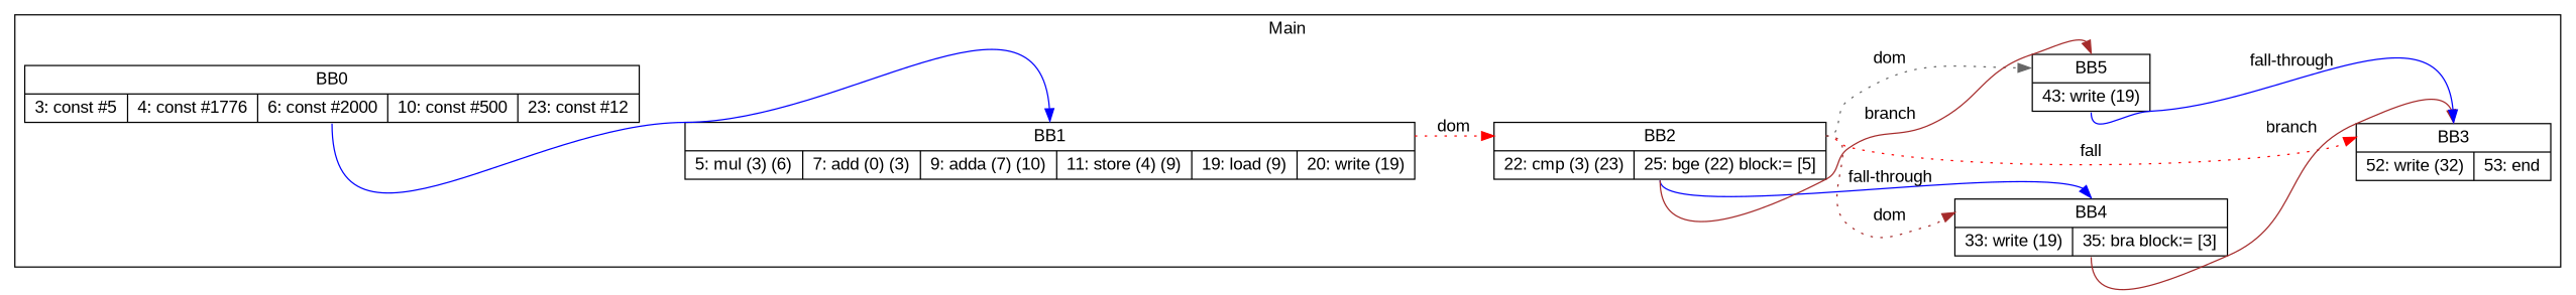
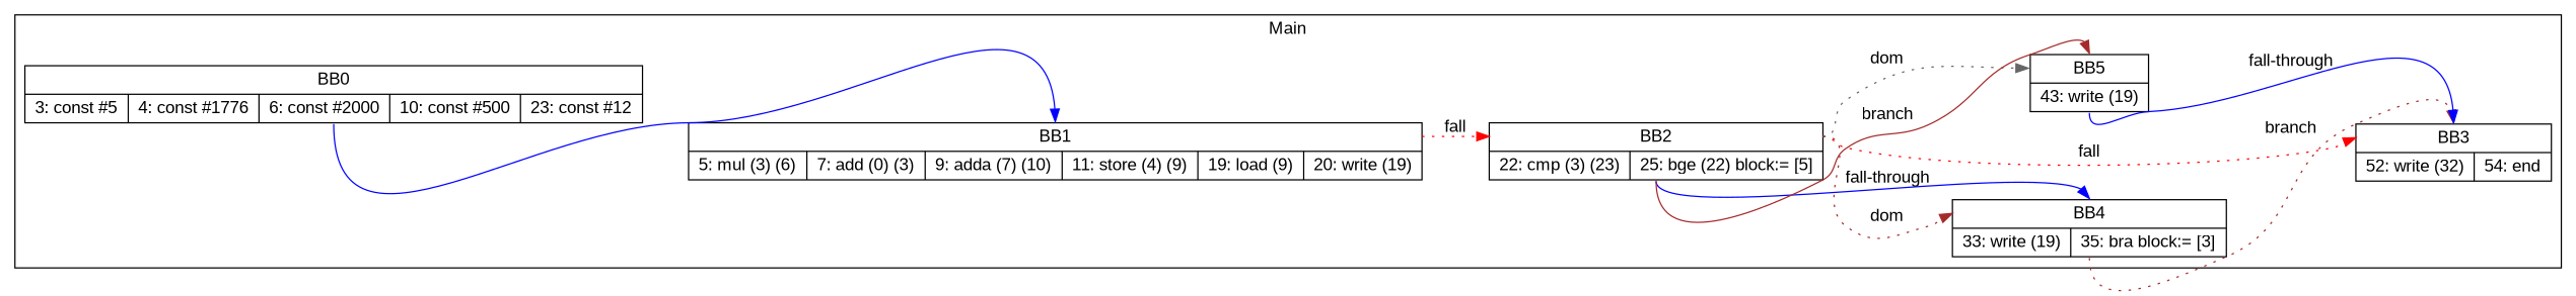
  digraph {
    fontname="Liberation Sans"
    rankdir=LR
    node [fontname="Liberation Sans" shape=record]
    edge [color=blue fontname="Liberation Sans" headport=n tailport=s]
    n1 [label="<b>BB0|{3: const #5|4: const #1776|6: const #2000|10: const #500|23: const #12}"]
    n2 [label="<b>BB1|{5: mul (3) (6)|7: add (0) (3)|9: adda (7) (10)|11: store (4) (9)|19: load (9)|20: write (19)}"]
    n3 [label="<b>BB2|{22: cmp (3) (23)|25: bge (22) block:= [5]}"]
-   n4 [label="<b>BB3|{52: write (32)|53: end}"]
+   n4 [label="<b>BB3|{52: write (32)|54: end}"]
    n5 [label="<b>BB4|{33: write (19)|35: bra block:= [3]}"]
    n6 [label="<b>BB5|{43: write (19)}"]
    subgraph cluster_1 {
      label=Main
      n1
      n2
      n3
      n4
      n5
      n6
    }
    n1 -> n2
-   n2 -> n3 [color=red headport=b label=dom style=dotted tailport=b]
+   n2 -> n3 [color=red headport=b label=fall style=dotted tailport=b]
    n3 -> n4 [color=red headport=b label=fall style=dotted tailport=b]
    n3 -> n5 [color=brown headport=b label=dom style=dotted tailport=b]
    n3 -> n5 [label="fall-through"]
    n3 -> n6 [color=gray40 headport=b label=dom style=dotted tailport=b]
    n3 -> n6 [color=brown label=branch]
-   n5 -> n4 [color=brown label=branch]
+   n5 -> n4 [color=brown label=branch style=dotted]
    n6 -> n4 [label="fall-through"]
  }
